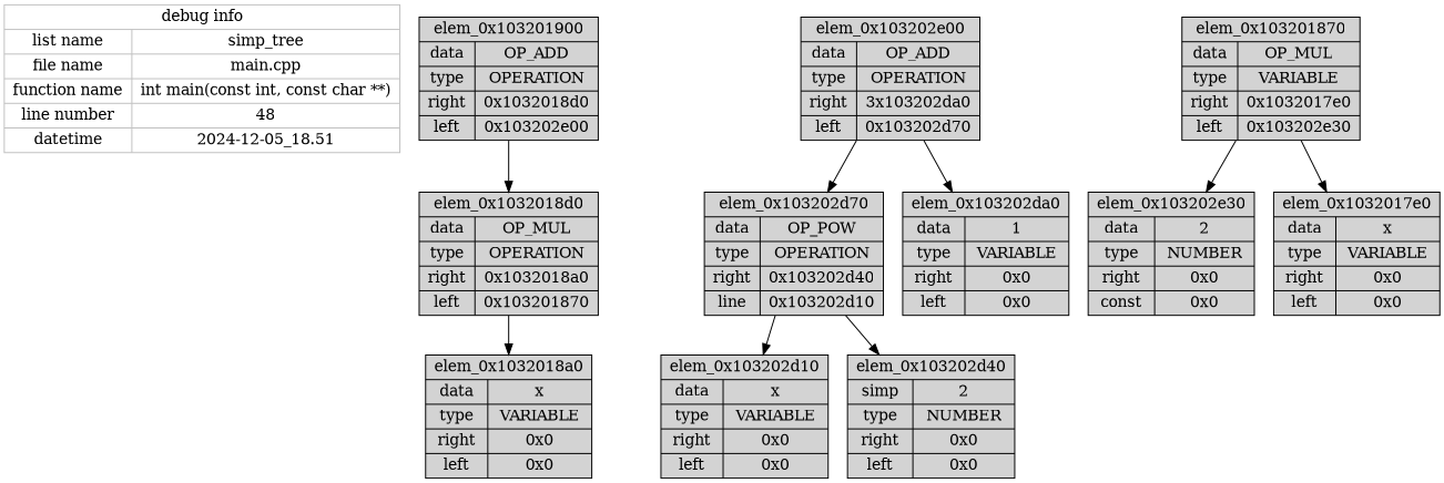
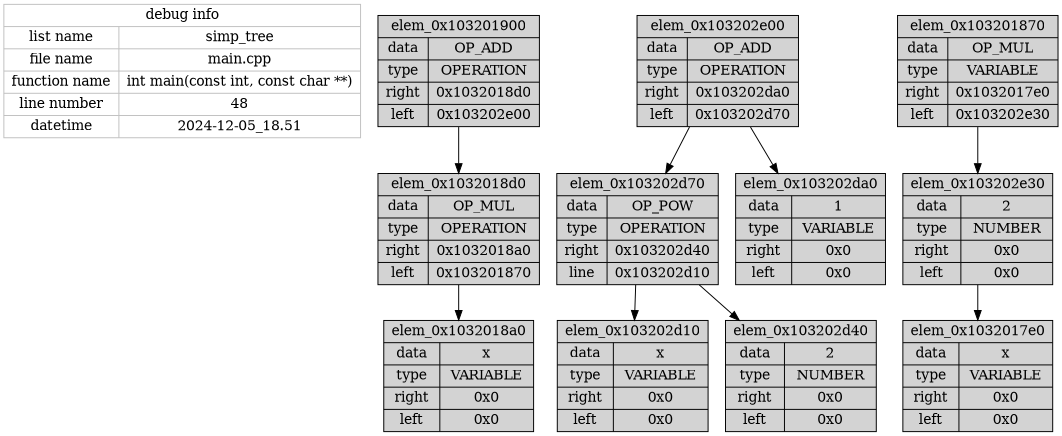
  digraph {
    node [color=black fillcolor=lightgrey shape=record style=filled]
    n1 [color=grey fillcolor=white label="{debug info | { {list name | file name | function name | line number | datetime} | {simp_tree | main.cpp | int main(const int, const char **) | 48 | 2024-12-05_18.51} }}"]
    n2 [label="{elem_0x103201900  | { {data | type | right | left} | {OP_ADD | OPERATION | 0x1032018d0 | 0x103202e00} } }"]
    n3 [label="{elem_0x1032018d0  | { {data | type | right | left} | {OP_MUL | OPERATION | 0x1032018a0 | 0x103201870} } }"]
-   n4 [label="{elem_0x103202e00  | { {data | type | right | left} | {OP_ADD | OPERATION | 3x103202da0 | 0x103202d70} } }"]
+   n4 [label="{elem_0x103202e00  | { {data | type | right | left} | {OP_ADD | OPERATION | 0x103202da0 | 0x103202d70} } }"]
    n5 [label="{elem_0x103202d70  | { {data | type | right | line} | {OP_POW | OPERATION | 0x103202d40 | 0x103202d10} } }"]
    n6 [label="{elem_0x103202da0  | { {data | type | right | left} | {1 | VARIABLE | 0x0 | 0x0} } }"]
    n7 [label="{elem_0x1032018a0  | { {data | type | right | left} | {x | VARIABLE | 0x0 | 0x0} } }"]
    n8 [label="{elem_0x103202d10  | { {data | type | right | left} | {x | VARIABLE | 0x0 | 0x0} } }"]
-   n9 [label="{elem_0x103202d40  | { {simp | type | right | left} | {2 | NUMBER | 0x0 | 0x0} } }"]
+   n9 [label="{elem_0x103202d40  | { {data | type | right | left} | {2 | NUMBER | 0x0 | 0x0} } }"]
    n10 [label="{elem_0x103201870  | { {data | type | right | left} | {OP_MUL | VARIABLE | 0x1032017e0 | 0x103202e30} } }"]
-   n11 [label="{elem_0x103202e30  | { {data | type | right | const} | {2 | NUMBER | 0x0 | 0x0} } }"]
+   n11 [label="{elem_0x103202e30  | { {data | type | right | left} | {2 | NUMBER | 0x0 | 0x0} } }"]
    n12 [label="{elem_0x1032017e0  | { {data | type | right | left} | {x | VARIABLE | 0x0 | 0x0} } }"]
    n2 -> n3
    n3 -> n7
    n4 -> n5
    n4 -> n6
    n5 -> n8
    n5 -> n9
    n10 -> n11
-   n10 -> n12
+   n11 -> n12
  }
